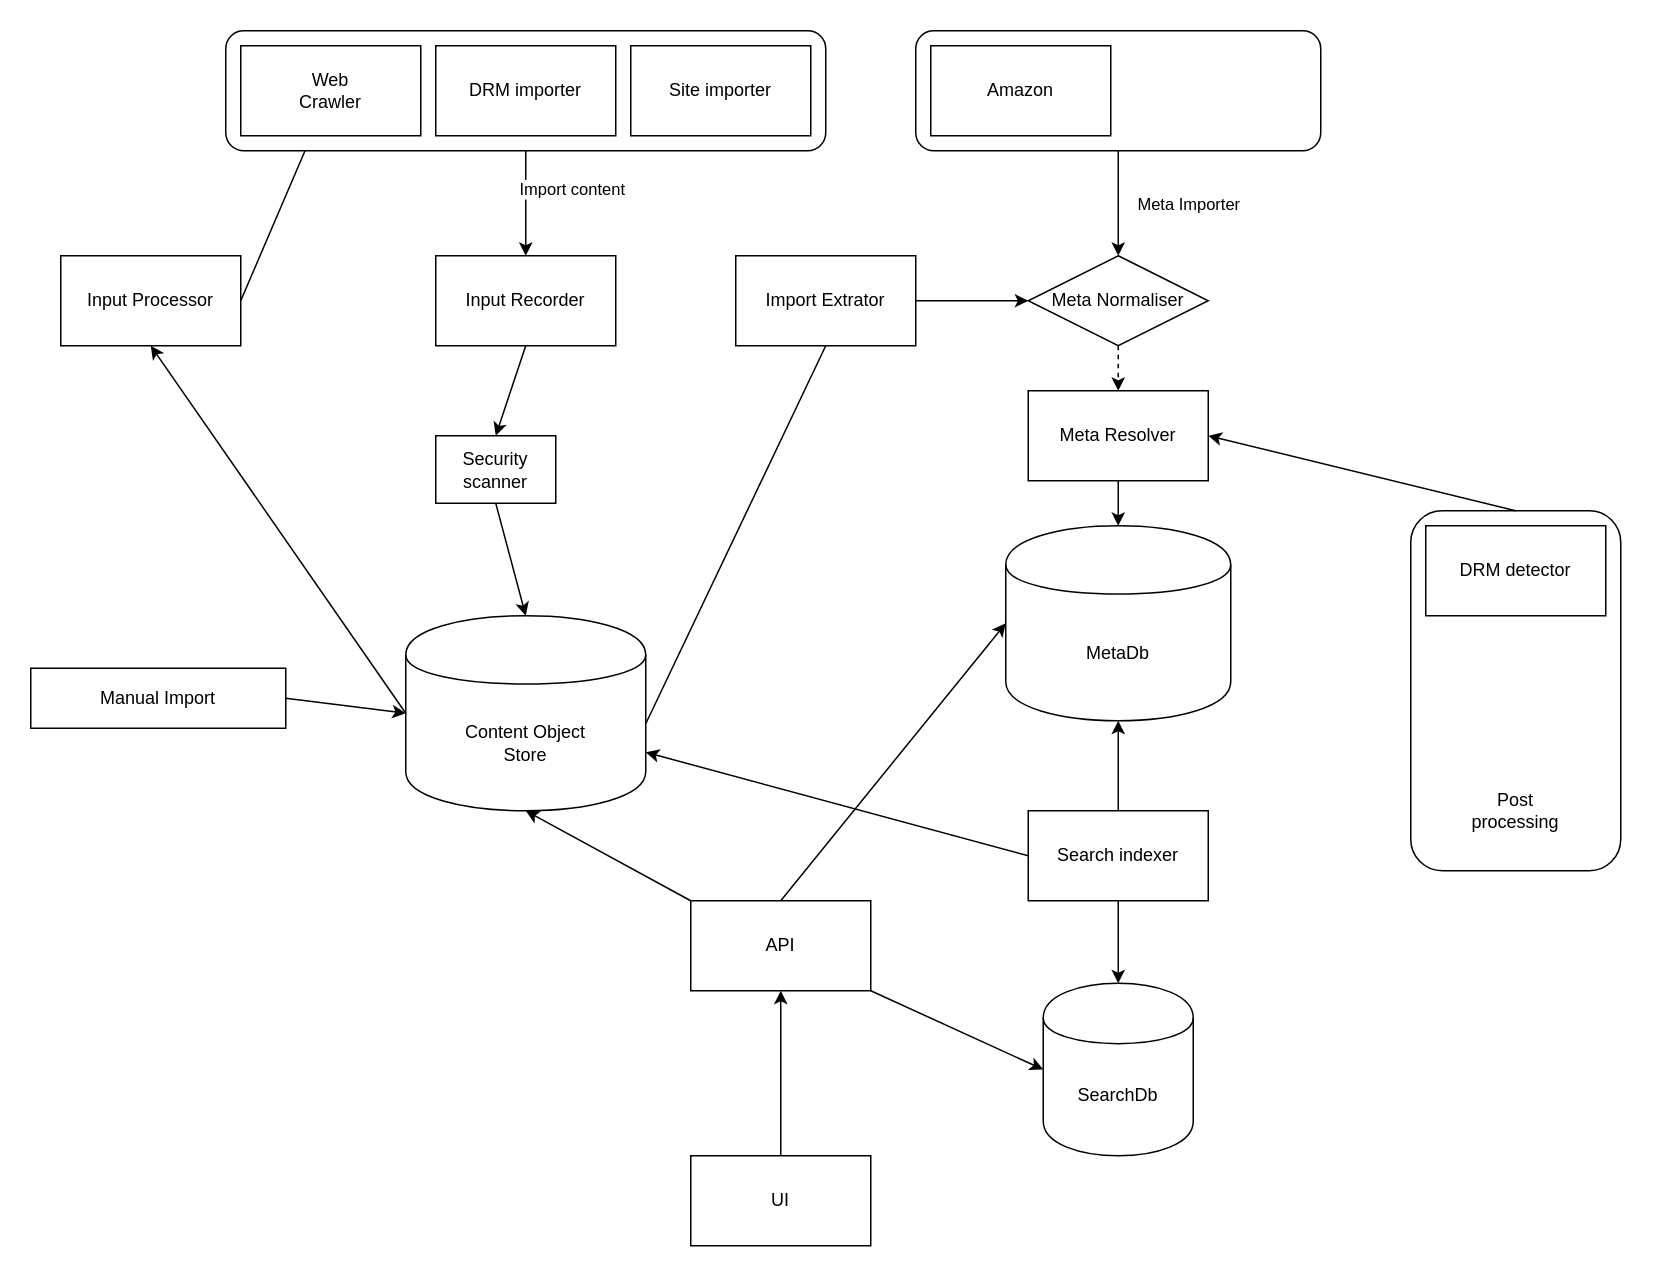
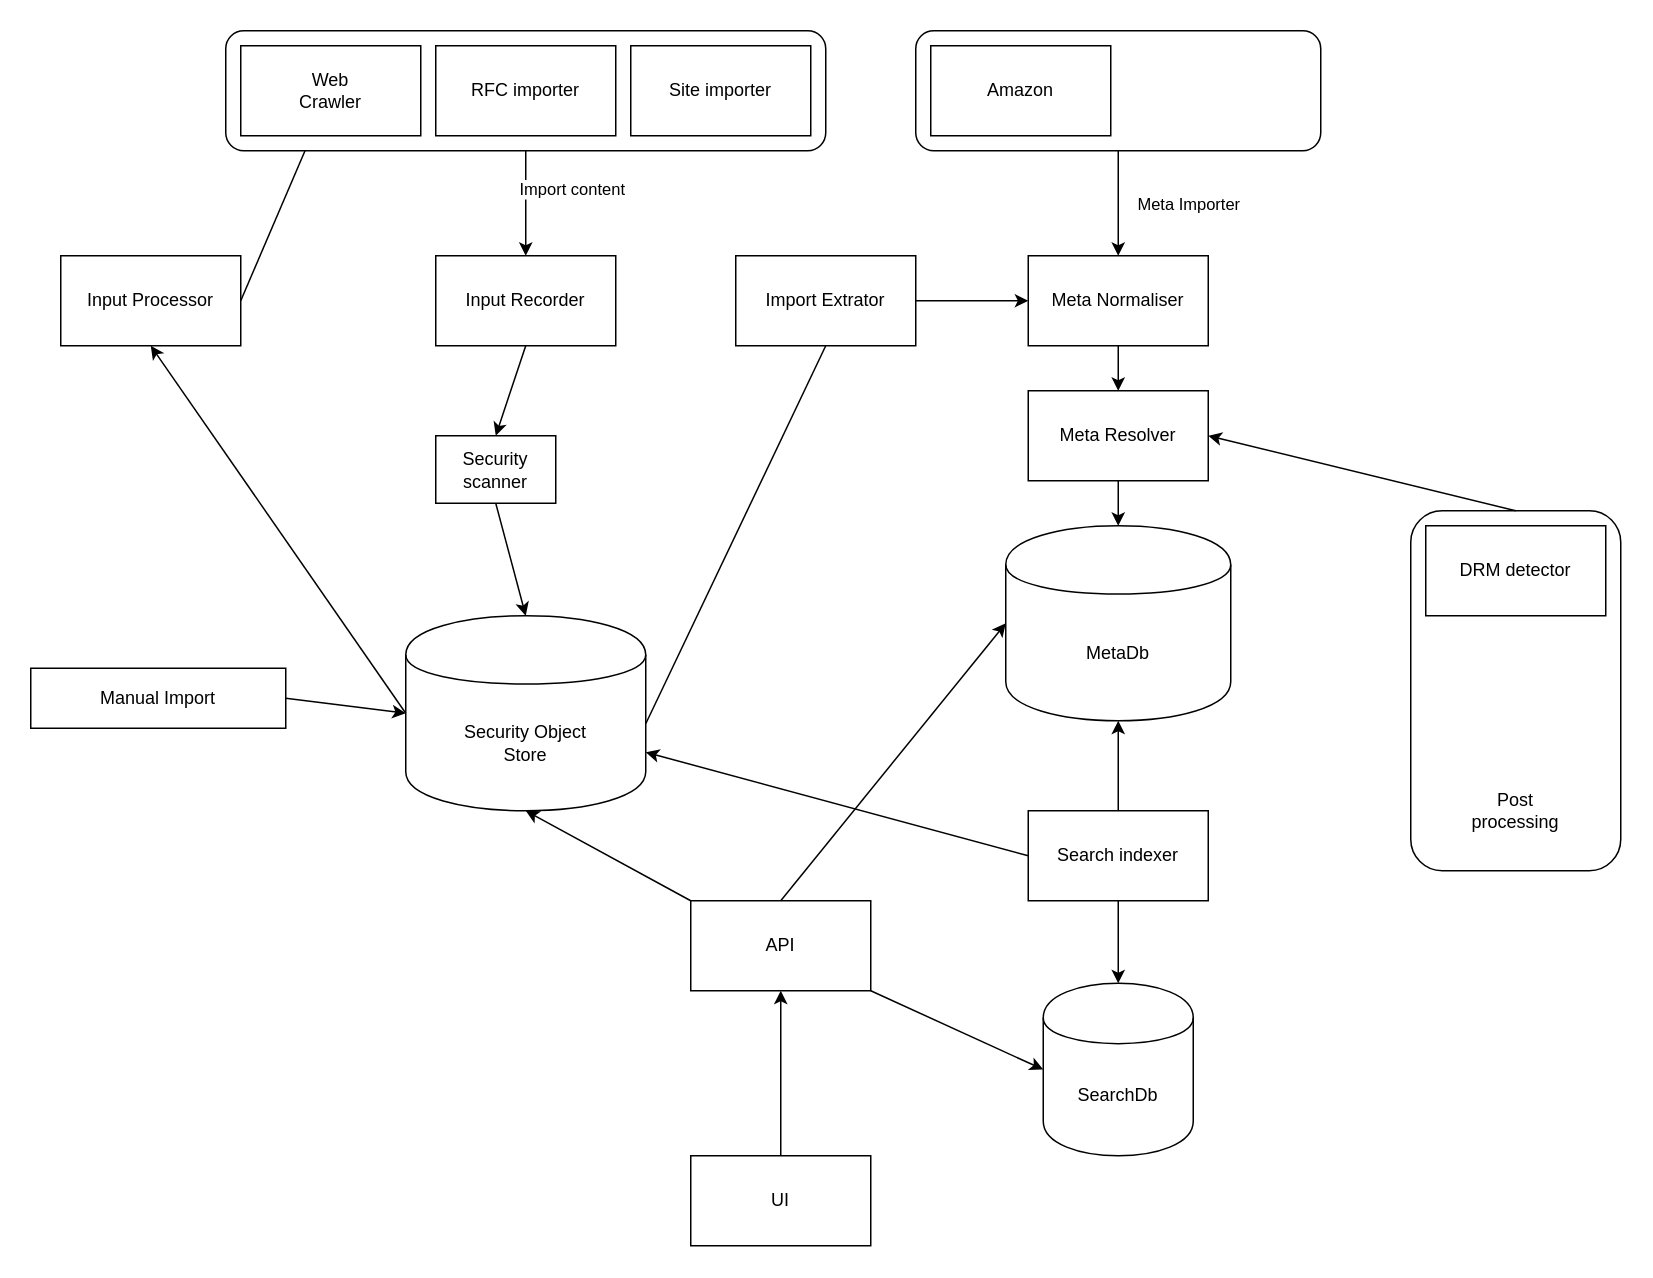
  <mxCell id="0" />
  <mxCell id="1" parent="0" />
  <mxCell id="2" value="" style="endArrow=classic;html=1;exitX=0.5;exitY=1;exitDx=0;exitDy=0;entryX=0.5;entryY=0;entryDx=0;entryDy=0;" edge="1" parent="1" source="38" target="17"><mxGeometry width="50" height="50" relative="1" as="geometry"><mxPoint x="340" y="160" as="sourcePoint" /><mxPoint x="350" y="150" as="targetPoint" /></mxGeometry></mxCell>
  <mxCell id="3" value="Import content" style="edgeLabel;html=1;align=center;verticalAlign=middle;resizable=0;points=[];" vertex="1" connectable="0" parent="2"><mxGeometry x="0.238" y="-1" relative="1" as="geometry"><mxPoint x="31.25" y="-17.32" as="offset" /></mxGeometry></mxCell>
  <mxCell id="4" value="" style="endArrow=classic;html=1;exitX=0.5;exitY=1;exitDx=0;exitDy=0;entryX=0.5;entryY=0;entryDx=0;entryDy=0;" edge="1" parent="1" source="34" target="20"><mxGeometry width="50" height="50" relative="1" as="geometry"><mxPoint x="780" y="120" as="sourcePoint" /><mxPoint x="750" y="220" as="targetPoint" /></mxGeometry></mxCell>
  <mxCell id="5" value="Meta Importer" style="edgeLabel;html=1;align=center;verticalAlign=middle;resizable=0;points=[];" vertex="1" connectable="0" parent="4"><mxGeometry x="0.446" y="-2" relative="1" as="geometry"><mxPoint x="48" y="-16" as="offset" /></mxGeometry></mxCell>
  <mxCell id="6" value="Security scanner" style="rounded=0;whiteSpace=wrap;html=1;" vertex="1" parent="1"><mxGeometry x="290" y="290" width="80" height="45" as="geometry" /></mxCell>
  <mxCell id="7" value="Manual Import" style="rounded=0;whiteSpace=wrap;html=1;" vertex="1" parent="1"><mxGeometry x="20" y="445" width="170" height="40" as="geometry" /></mxCell>
  <mxCell id="8" value="API" style="rounded=0;whiteSpace=wrap;html=1;" vertex="1" parent="1"><mxGeometry x="460" y="600" width="120" height="60" as="geometry" /></mxCell>
  <mxCell id="9" value="UI" style="rounded=0;whiteSpace=wrap;html=1;" vertex="1" parent="1"><mxGeometry x="460" y="770" width="120" height="60" as="geometry" /></mxCell>
  <mxCell id="10" value="MetaDb" style="shape=cylinder;whiteSpace=wrap;html=1;boundedLbl=1;backgroundOutline=1;" vertex="1" parent="1"><mxGeometry x="670" y="350" width="150" height="130" as="geometry" /></mxCell>
- <mxCell id="11" value="&lt;div&gt;Content Object&lt;/div&gt;&lt;div&gt;Store&lt;br&gt;&lt;/div&gt;" style="shape=cylinder;whiteSpace=wrap;html=1;boundedLbl=1;backgroundOutline=1;" vertex="1" parent="1"><mxGeometry x="270" y="410" width="160" height="130" as="geometry" /></mxCell>
+ <mxCell id="11" value="&lt;div&gt;Security Object&lt;/div&gt;&lt;div&gt;Store&lt;br&gt;&lt;/div&gt;" style="shape=cylinder;whiteSpace=wrap;html=1;boundedLbl=1;backgroundOutline=1;" vertex="1" parent="1"><mxGeometry x="270" y="410" width="160" height="130" as="geometry" /></mxCell>
  <mxCell id="12" value="SearchDb" style="shape=cylinder;whiteSpace=wrap;html=1;boundedLbl=1;backgroundOutline=1;" vertex="1" parent="1"><mxGeometry x="695" y="655" width="100" height="115" as="geometry" /></mxCell>
  <mxCell id="13" value="Input Processor" style="rounded=0;whiteSpace=wrap;html=1;" vertex="1" parent="1"><mxGeometry x="40" y="170" width="120" height="60" as="geometry" /></mxCell>
  <mxCell id="14" value="" style="endArrow=classic;html=1;exitX=1;exitY=0.5;exitDx=0;exitDy=0;entryX=0;entryY=0.5;entryDx=0;entryDy=0;" edge="1" parent="1" source="7" target="11"><mxGeometry width="50" height="50" relative="1" as="geometry"><mxPoint x="170" y="510" as="sourcePoint" /><mxPoint x="220" y="460" as="targetPoint" /></mxGeometry></mxCell>
  <mxCell id="15" value="" style="endArrow=classic;html=1;exitX=0;exitY=0.5;exitDx=0;exitDy=0;entryX=0.5;entryY=1;entryDx=0;entryDy=0;" edge="1" parent="1" source="11" target="13"><mxGeometry width="50" height="50" relative="1" as="geometry"><mxPoint x="200" y="460" as="sourcePoint" /><mxPoint x="250" y="410" as="targetPoint" /></mxGeometry></mxCell>
  <mxCell id="16" value="" style="endArrow=classic;html=1;exitX=1;exitY=0.5;exitDx=0;exitDy=0;" edge="1" parent="1" source="13" target="39"><mxGeometry width="50" height="50" relative="1" as="geometry"><mxPoint x="220" y="220" as="sourcePoint" /><mxPoint x="320" y="160" as="targetPoint" /></mxGeometry></mxCell>
  <mxCell id="17" value="Input Recorder" style="rounded=0;whiteSpace=wrap;html=1;" vertex="1" parent="1"><mxGeometry x="290" y="170" width="120" height="60" as="geometry" /></mxCell>
  <mxCell id="18" value="" style="endArrow=classic;html=1;exitX=0.5;exitY=1;exitDx=0;exitDy=0;entryX=0.5;entryY=0;entryDx=0;entryDy=0;" edge="1" parent="1" source="17" target="6"><mxGeometry width="50" height="50" relative="1" as="geometry"><mxPoint x="370" y="290" as="sourcePoint" /><mxPoint x="420" y="240" as="targetPoint" /></mxGeometry></mxCell>
  <mxCell id="19" value="" style="endArrow=classic;html=1;exitX=0.5;exitY=1;exitDx=0;exitDy=0;entryX=0.5;entryY=0;entryDx=0;entryDy=0;" edge="1" parent="1" source="6" target="11"><mxGeometry width="50" height="50" relative="1" as="geometry"><mxPoint x="470" y="420" as="sourcePoint" /><mxPoint x="520" y="370" as="targetPoint" /></mxGeometry></mxCell>
- <mxCell id="20" value="Meta Normaliser" style="rhombus;whiteSpace=wrap;html=1;" vertex="1" parent="1"><mxGeometry x="685" y="170" width="120" height="60" as="geometry" /></mxCell>
+ <mxCell id="20" value="Meta Normaliser" style="rounded=0;whiteSpace=wrap;html=1;" vertex="1" parent="1"><mxGeometry x="685" y="170" width="120" height="60" as="geometry" /></mxCell>
  <mxCell id="21" value="Import Extrator" style="rounded=0;whiteSpace=wrap;html=1;" vertex="1" parent="1"><mxGeometry x="490" y="170" width="120" height="60" as="geometry" /></mxCell>
  <mxCell id="22" value="" style="endArrow=none;html=1;exitX=1;exitY=0.554;exitDx=0;exitDy=0;exitPerimeter=0;entryX=0.5;entryY=1;entryDx=0;entryDy=0;" edge="1" parent="1" source="11" target="21"><mxGeometry width="50" height="50" relative="1" as="geometry"><mxPoint x="510" y="470" as="sourcePoint" /><mxPoint x="560" y="420" as="targetPoint" /></mxGeometry></mxCell>
  <mxCell id="23" value="" style="endArrow=classic;html=1;exitX=1;exitY=0.5;exitDx=0;exitDy=0;entryX=0;entryY=0.5;entryDx=0;entryDy=0;" edge="1" parent="1" source="21" target="20"><mxGeometry width="50" height="50" relative="1" as="geometry"><mxPoint x="550" y="340" as="sourcePoint" /><mxPoint x="600" y="290" as="targetPoint" /></mxGeometry></mxCell>
- <mxCell id="24" value="" style="endArrow=classic;html=1;exitX=0.5;exitY=1;exitDx=0;exitDy=0;entryX=0.5;entryY=0;entryDx=0;entryDy=0;dashed=1;" edge="1" parent="1" source="20" target="25"><mxGeometry width="50" height="50" relative="1" as="geometry"><mxPoint x="710" y="320" as="sourcePoint" /><mxPoint x="745" y="280" as="targetPoint" /></mxGeometry></mxCell>
+ <mxCell id="24" value="" style="endArrow=classic;html=1;exitX=0.5;exitY=1;exitDx=0;exitDy=0;entryX=0.5;entryY=0;entryDx=0;entryDy=0;" edge="1" parent="1" source="20" target="25"><mxGeometry width="50" height="50" relative="1" as="geometry"><mxPoint x="710" y="320" as="sourcePoint" /><mxPoint x="745" y="280" as="targetPoint" /></mxGeometry></mxCell>
  <mxCell id="25" value="Meta Resolver" style="rounded=0;whiteSpace=wrap;html=1;" vertex="1" parent="1"><mxGeometry x="685" y="260" width="120" height="60" as="geometry" /></mxCell>
  <mxCell id="26" value="" style="endArrow=classic;html=1;exitX=0.5;exitY=1;exitDx=0;exitDy=0;entryX=0.5;entryY=0;entryDx=0;entryDy=0;" edge="1" parent="1" source="25" target="10"><mxGeometry width="50" height="50" relative="1" as="geometry"><mxPoint x="570" y="430" as="sourcePoint" /><mxPoint x="620" y="380" as="targetPoint" /></mxGeometry></mxCell>
  <mxCell id="27" value="" style="group" vertex="1" connectable="0" parent="1"><mxGeometry x="940" y="340" width="140" height="240" as="geometry" /></mxCell>
  <mxCell id="28" value="" style="group" vertex="1" connectable="0" parent="27"><mxGeometry width="140" height="240" as="geometry" /></mxCell>
  <mxCell id="29" value="" style="rounded=1;whiteSpace=wrap;html=1;" vertex="1" parent="28"><mxGeometry width="140" height="240" as="geometry" /></mxCell>
  <mxCell id="30" value="DRM detector" style="rounded=0;whiteSpace=wrap;html=1;" vertex="1" parent="28"><mxGeometry x="10" y="10" width="120" height="60" as="geometry" /></mxCell>
  <mxCell id="31" value="Post processing" style="text;html=1;strokeColor=none;fillColor=none;align=center;verticalAlign=middle;whiteSpace=wrap;rounded=0;" vertex="1" parent="28"><mxGeometry x="50" y="190" width="40" height="20" as="geometry" /></mxCell>
  <mxCell id="32" value="" style="group" vertex="1" connectable="0" parent="1"><mxGeometry x="610" y="20" width="270" height="80" as="geometry" /></mxCell>
  <mxCell id="33" value="" style="group" vertex="1" connectable="0" parent="32"><mxGeometry width="270" height="80" as="geometry" /></mxCell>
  <mxCell id="34" value="" style="rounded=1;whiteSpace=wrap;html=1;" vertex="1" parent="33"><mxGeometry width="270" height="80" as="geometry" /></mxCell>
  <mxCell id="35" value="Amazon" style="rounded=0;whiteSpace=wrap;html=1;" vertex="1" parent="33"><mxGeometry x="10" y="10" width="120" height="60" as="geometry" /></mxCell>
  <mxCell id="36" value="" style="group" vertex="1" connectable="0" parent="1"><mxGeometry x="150" y="20" width="400" height="80" as="geometry" /></mxCell>
  <mxCell id="37" value="" style="group" vertex="1" connectable="0" parent="36"><mxGeometry width="400" height="80" as="geometry" /></mxCell>
  <mxCell id="38" value="" style="rounded=1;whiteSpace=wrap;html=1;" vertex="1" parent="37"><mxGeometry width="400" height="80" as="geometry" /></mxCell>
  <mxCell id="39" value="&lt;div&gt;Web &lt;br&gt;&lt;/div&gt;&lt;div&gt;Crawler&lt;/div&gt;" style="rounded=0;whiteSpace=wrap;html=1;" vertex="1" parent="37"><mxGeometry x="10" y="10" width="120" height="60" as="geometry" /></mxCell>
- <mxCell id="40" value="DRM importer" style="rounded=0;whiteSpace=wrap;html=1;" vertex="1" parent="37"><mxGeometry x="140" y="10" width="120" height="60" as="geometry" /></mxCell>
+ <mxCell id="40" value="RFC importer" style="rounded=0;whiteSpace=wrap;html=1;" vertex="1" parent="37"><mxGeometry x="140" y="10" width="120" height="60" as="geometry" /></mxCell>
  <mxCell id="41" value="Site importer" style="rounded=0;whiteSpace=wrap;html=1;" vertex="1" parent="37"><mxGeometry x="270" y="10" width="120" height="60" as="geometry" /></mxCell>
  <mxCell id="42" value="" style="endArrow=classic;html=1;exitX=0.5;exitY=0;exitDx=0;exitDy=0;entryX=1;entryY=0.5;entryDx=0;entryDy=0;" edge="1" parent="1" source="29" target="25"><mxGeometry width="50" height="50" relative="1" as="geometry"><mxPoint x="530" y="550" as="sourcePoint" /><mxPoint x="580" y="500" as="targetPoint" /></mxGeometry></mxCell>
  <mxCell id="43" value="" style="endArrow=classic;html=1;exitX=0.5;exitY=1;exitDx=0;exitDy=0;entryX=0.5;entryY=0;entryDx=0;entryDy=0;" edge="1" parent="1" source="48" target="12"><mxGeometry width="50" height="50" relative="1" as="geometry"><mxPoint x="680" y="620" as="sourcePoint" /><mxPoint x="730" y="570" as="targetPoint" /></mxGeometry></mxCell>
  <mxCell id="44" value="" style="endArrow=classic;html=1;exitX=0.5;exitY=0;exitDx=0;exitDy=0;entryX=0;entryY=0.5;entryDx=0;entryDy=0;" edge="1" parent="1" source="8" target="10"><mxGeometry width="50" height="50" relative="1" as="geometry"><mxPoint x="480" y="610" as="sourcePoint" /><mxPoint x="530" y="560" as="targetPoint" /></mxGeometry></mxCell>
  <mxCell id="45" value="" style="endArrow=classic;html=1;exitX=1;exitY=1;exitDx=0;exitDy=0;entryX=0;entryY=0.5;entryDx=0;entryDy=0;" edge="1" parent="1" source="8" target="12"><mxGeometry width="50" height="50" relative="1" as="geometry"><mxPoint x="670" y="860" as="sourcePoint" /><mxPoint x="720" y="810" as="targetPoint" /></mxGeometry></mxCell>
  <mxCell id="46" value="" style="endArrow=classic;html=1;exitX=0;exitY=0;exitDx=0;exitDy=0;entryX=0.5;entryY=1;entryDx=0;entryDy=0;" edge="1" parent="1" source="8" target="11"><mxGeometry width="50" height="50" relative="1" as="geometry"><mxPoint x="280" y="700" as="sourcePoint" /><mxPoint x="330" y="650" as="targetPoint" /></mxGeometry></mxCell>
  <mxCell id="47" value="" style="endArrow=classic;html=1;exitX=0.5;exitY=0;exitDx=0;exitDy=0;entryX=0.5;entryY=1;entryDx=0;entryDy=0;" edge="1" parent="1" source="9" target="8"><mxGeometry width="50" height="50" relative="1" as="geometry"><mxPoint x="430" y="770" as="sourcePoint" /><mxPoint x="480" y="720" as="targetPoint" /></mxGeometry></mxCell>
  <mxCell id="48" value="Search indexer" style="rounded=0;whiteSpace=wrap;html=1;" vertex="1" parent="1"><mxGeometry x="685" y="540" width="120" height="60" as="geometry" /></mxCell>
  <mxCell id="49" value="" style="endArrow=classic;html=1;exitX=0;exitY=0.5;exitDx=0;exitDy=0;entryX=1;entryY=0.7;entryDx=0;entryDy=0;" edge="1" parent="1" source="48" target="11"><mxGeometry width="50" height="50" relative="1" as="geometry"><mxPoint x="610" y="600" as="sourcePoint" /><mxPoint x="660" y="550" as="targetPoint" /></mxGeometry></mxCell>
  <mxCell id="50" value="" style="endArrow=classic;html=1;exitX=0.5;exitY=0;exitDx=0;exitDy=0;entryX=0.5;entryY=1;entryDx=0;entryDy=0;" edge="1" parent="1" source="48" target="10"><mxGeometry width="50" height="50" relative="1" as="geometry"><mxPoint x="820" y="550" as="sourcePoint" /><mxPoint x="870" y="500" as="targetPoint" /></mxGeometry></mxCell>
